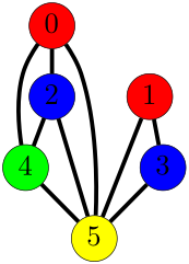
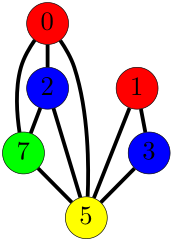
  graph {
    splines=true
    node [color=black fillcolor=red fixedsize=true fontname="Latin Modern Math" fontsize=42 penwidth=1 shape=circle style=filled]
    edge [color=black penwidth=6 style=bold]
    0 [height=0.91667 width=0.91667]
    2 [fillcolor=blue height=0.91667 width=0.91667]
-   4 [fillcolor=green height=0.91667 width=0.91667]
+   4 [fillcolor=green height=0.91667 label=7 width=0.91667]
    5 [fillcolor=yellow height=0.91667 width=0.91667]
    1 [height=0.91667 width=0.91667]
    3 [fillcolor=blue height=0.91667 width=0.91667]
    0 -- 2
    0 -- 4
    0 -- 5
    2 -- 4
    2 -- 5
    4 -- 5
    1 -- 5
    1 -- 3
    3 -- 5
  }
